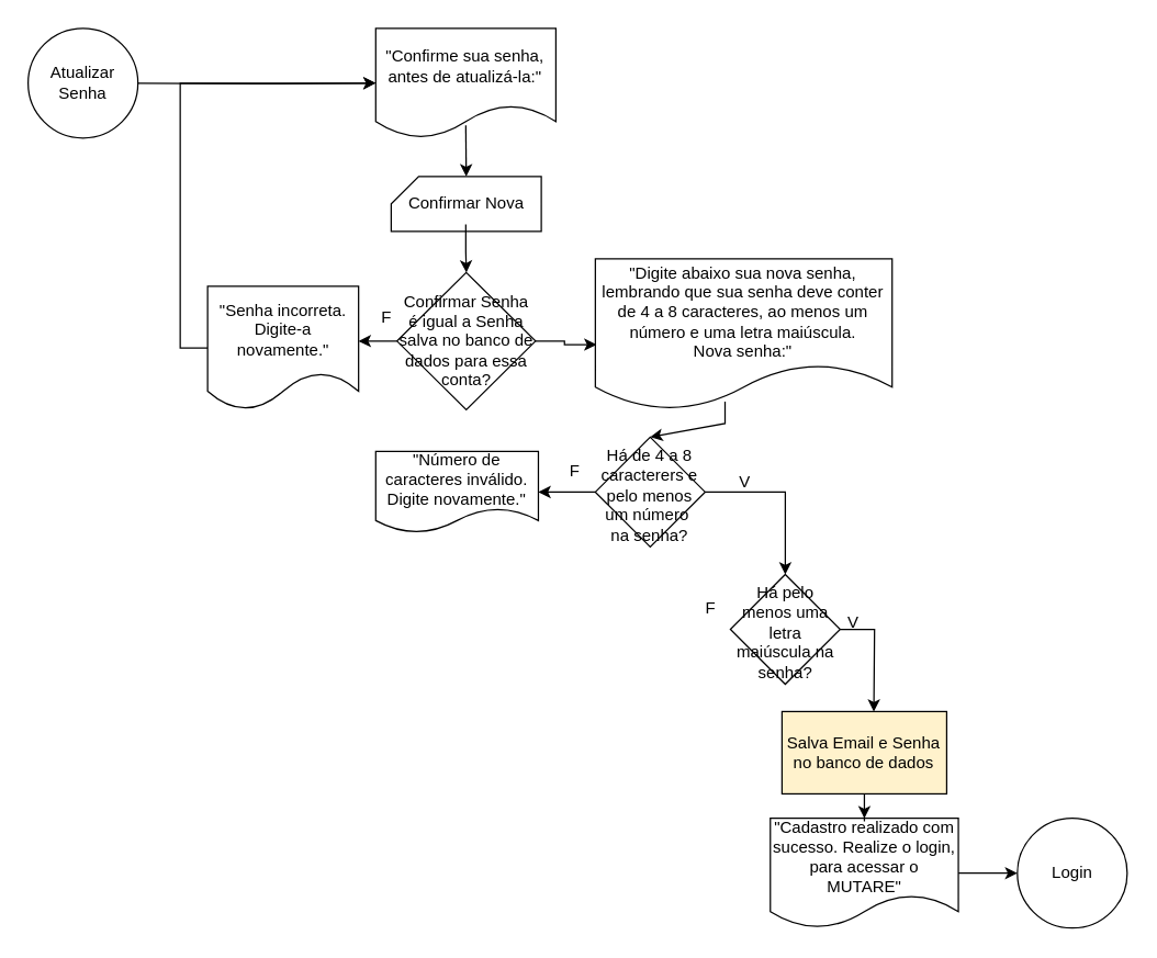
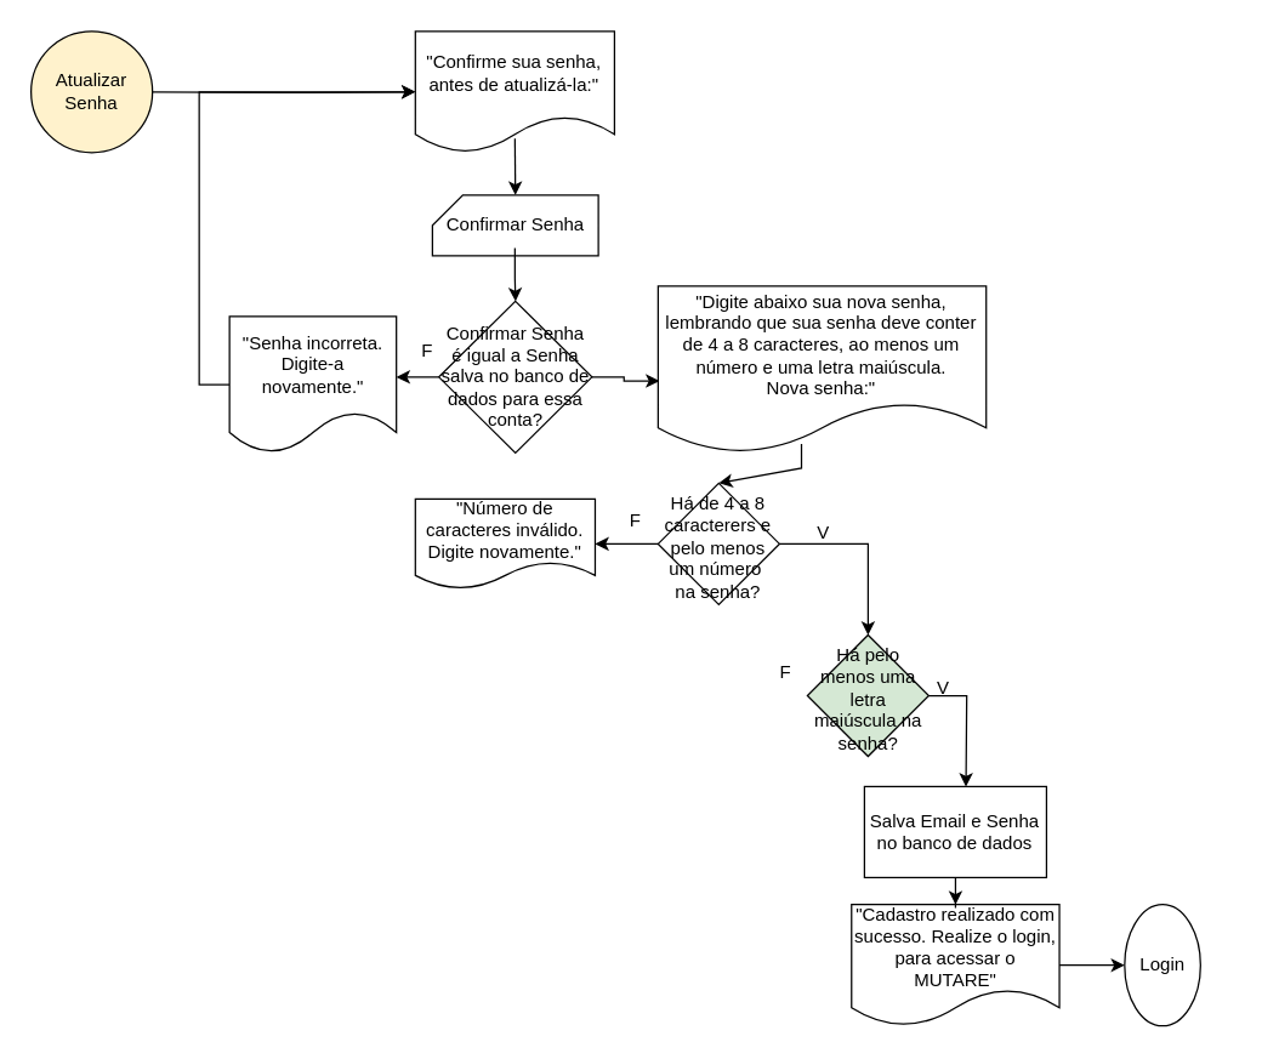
  <mxCell id="0" />
  <mxCell id="1" parent="0" />
  <mxCell id="2" style="edgeStyle=orthogonalEdgeStyle;rounded=0;orthogonalLoop=1;jettySize=auto;html=1;exitX=1;exitY=0.5;exitDx=0;exitDy=0;entryX=0;entryY=0.5;entryDx=0;entryDy=0;" parent="1" edge="1"><mxGeometry relative="1" as="geometry"><mxPoint x="408.56" y="411" as="sourcePoint" /></mxGeometry></mxCell>
  <mxCell id="3" style="edgeStyle=orthogonalEdgeStyle;rounded=0;orthogonalLoop=1;jettySize=auto;html=1;exitX=0;exitY=0.5;exitDx=0;exitDy=0;entryX=0.5;entryY=0;entryDx=0;entryDy=0;" parent="1" edge="1"><mxGeometry relative="1" as="geometry"><mxPoint x="316.69" y="411" as="sourcePoint" /></mxGeometry></mxCell>
  <mxCell id="4" style="edgeStyle=orthogonalEdgeStyle;rounded=0;orthogonalLoop=1;jettySize=auto;html=1;exitX=1;exitY=0.5;exitDx=0;exitDy=0;entryX=0;entryY=0.5;entryDx=0;entryDy=0;" parent="1" edge="1"><mxGeometry relative="1" as="geometry"><mxPoint x="349.18" y="523" as="sourcePoint" /></mxGeometry></mxCell>
  <mxCell id="5" value="" style="edgeStyle=orthogonalEdgeStyle;rounded=0;orthogonalLoop=1;jettySize=auto;html=1;" parent="1" target="6" edge="1"><mxGeometry relative="1" as="geometry"><mxPoint x="100" y="60" as="sourcePoint" /></mxGeometry></mxCell>
  <mxCell id="6" value="&quot;Confirme sua senha, antes de atualizá-la:&quot;" style="shape=document;whiteSpace=wrap;html=1;boundedLbl=1;" parent="1" vertex="1"><mxGeometry x="273.28" y="20" width="131.25" height="80" as="geometry" /></mxCell>
  <mxCell id="7" value="" style="verticalLabelPosition=bottom;verticalAlign=top;html=1;shape=card;whiteSpace=wrap;size=20;arcSize=12;container=1;" parent="1" vertex="1"><mxGeometry x="284.53" y="128" width="109.37" height="40" as="geometry" /></mxCell>
- <mxCell id="8" value="&lt;font style=&quot;font-size: 12px;&quot;&gt;Confirmar Nova&lt;/font&gt;" style="text;html=1;align=center;verticalAlign=middle;resizable=0;points=[];autosize=1;strokeColor=none;fillColor=none;" parent="7" vertex="1"><mxGeometry x="-0.626" y="5" width="110" height="30" as="geometry" /></mxCell>
+ <mxCell id="8" value="&lt;font style=&quot;font-size: 12px;&quot;&gt;Confirmar Senha&lt;/font&gt;" style="text;html=1;align=center;verticalAlign=middle;resizable=0;points=[];autosize=1;strokeColor=none;fillColor=none;" parent="7" vertex="1"><mxGeometry x="-0.626" y="5" width="110" height="30" as="geometry" /></mxCell>
  <mxCell id="9" value="" style="endArrow=classic;html=1;rounded=0;entryX=0.5;entryY=0;entryDx=0;entryDy=0;entryPerimeter=0;exitX=0.5;exitY=0.885;exitDx=0;exitDy=0;exitPerimeter=0;" parent="1" source="6" target="7" edge="1"><mxGeometry width="50" height="50" relative="1" as="geometry"><mxPoint x="384.53" y="78" as="sourcePoint" /><mxPoint x="434.53" y="28" as="targetPoint" /></mxGeometry></mxCell>
  <mxCell id="10" value="" style="edgeStyle=orthogonalEdgeStyle;rounded=0;orthogonalLoop=1;jettySize=auto;html=1;" parent="1" source="12" edge="1"><mxGeometry relative="1" as="geometry"><mxPoint x="260.78" y="248.059" as="targetPoint" /></mxGeometry></mxCell>
  <mxCell id="11" style="edgeStyle=orthogonalEdgeStyle;rounded=0;orthogonalLoop=1;jettySize=auto;html=1;exitX=1;exitY=0.5;exitDx=0;exitDy=0;entryX=0.004;entryY=0.569;entryDx=0;entryDy=0;entryPerimeter=0;" parent="1" source="12" target="17" edge="1"><mxGeometry relative="1" as="geometry"><Array as="points"><mxPoint x="410.78" y="248" /><mxPoint x="410.78" y="251" /></Array></mxGeometry></mxCell>
  <mxCell id="12" value="Confirmar Senha é igual a Senha salva no banco de dados para essa conta?" style="rhombus;whiteSpace=wrap;html=1;" parent="1" vertex="1"><mxGeometry x="288.75" y="198" width="100.94" height="100" as="geometry" /></mxCell>
  <mxCell id="13" value="" style="edgeStyle=orthogonalEdgeStyle;rounded=0;orthogonalLoop=1;jettySize=auto;html=1;" parent="1" source="8" target="12" edge="1"><mxGeometry relative="1" as="geometry" /></mxCell>
  <mxCell id="14" style="edgeStyle=orthogonalEdgeStyle;rounded=0;orthogonalLoop=1;jettySize=auto;html=1;exitX=0;exitY=0.5;exitDx=0;exitDy=0;entryX=0;entryY=0.5;entryDx=0;entryDy=0;" parent="1" source="15" target="6" edge="1"><mxGeometry relative="1" as="geometry" /></mxCell>
  <mxCell id="15" value="&quot;Senha incorreta. Digite-a novamente.&quot;" style="shape=document;whiteSpace=wrap;html=1;boundedLbl=1;" parent="1" vertex="1"><mxGeometry x="150.78" y="208" width="110" height="90" as="geometry" /></mxCell>
  <mxCell id="16" value="F" style="text;html=1;align=center;verticalAlign=middle;resizable=0;points=[];autosize=1;strokeColor=none;fillColor=none;" parent="1" vertex="1"><mxGeometry x="265.78" y="216" width="30" height="30" as="geometry" /></mxCell>
  <mxCell id="17" value="&quot;Digite abaixo sua nova senha, lembrando que s&lt;span style=&quot;text-align: left;&quot;&gt;ua senha deve conter de 4 a 8 caracteres, ao menos um número e uma letra maiúscula.&lt;/span&gt;&lt;div&gt;Nova senha:&quot;&lt;/div&gt;" style="shape=document;whiteSpace=wrap;html=1;boundedLbl=1;" parent="1" vertex="1"><mxGeometry x="433.28" y="188" width="216.25" height="110" as="geometry" /></mxCell>
  <mxCell id="18" value="Há de 4 a 8 caracterers e pelo menos um número&amp;nbsp; na senha?" style="rhombus;whiteSpace=wrap;html=1;verticalAlign=top;arcSize=12;" parent="1" vertex="1"><mxGeometry x="433.28" y="318" width="80" height="80" as="geometry" /></mxCell>
- <mxCell id="19" value="Login" style="ellipse;whiteSpace=wrap;html=1;" parent="1" vertex="1"><mxGeometry x="740.78" y="595.81" width="80" height="80" as="geometry" /></mxCell>
+ <mxCell id="19" value="Login" style="ellipse;whiteSpace=wrap;html=1;" parent="1" vertex="1"><mxGeometry x="740.78" y="595.81" width="50" height="80" as="geometry" /></mxCell>
  <mxCell id="20" style="edgeStyle=orthogonalEdgeStyle;rounded=0;orthogonalLoop=1;jettySize=auto;html=1;exitX=1;exitY=0.5;exitDx=0;exitDy=0;entryX=0;entryY=0.5;entryDx=0;entryDy=0;" parent="1" source="21" target="19" edge="1"><mxGeometry relative="1" as="geometry" /></mxCell>
  <mxCell id="21" value="&quot;Cadastro realizado com sucesso. Realize o login, para acessar o MUTARE&lt;span style=&quot;background-color: transparent; color: light-dark(rgb(0, 0, 0), rgb(255, 255, 255));&quot;&gt;&quot;&lt;/span&gt;" style="shape=document;whiteSpace=wrap;html=1;boundedLbl=1;" parent="1" vertex="1"><mxGeometry x="560.78" y="595.81" width="137" height="80" as="geometry" /></mxCell>
  <mxCell id="22" value="" style="edgeStyle=orthogonalEdgeStyle;rounded=0;orthogonalLoop=1;jettySize=auto;html=1;" parent="1" source="23" target="21" edge="1"><mxGeometry relative="1" as="geometry" /></mxCell>
- <mxCell id="23" value="Salva Email e Senha no banco de dados" style="rounded=0;whiteSpace=wrap;html=1;fillColor=#fff2cc;" parent="1" vertex="1"><mxGeometry x="569.28" y="518" width="120" height="60" as="geometry" /></mxCell>
+ <mxCell id="23" value="Salva Email e Senha no banco de dados" style="rounded=0;whiteSpace=wrap;html=1;" parent="1" vertex="1"><mxGeometry x="569.28" y="518" width="120" height="60" as="geometry" /></mxCell>
  <mxCell id="24" value="&lt;div&gt;&quot;Número de caracteres inválido. Digite novamente.&quot;&lt;/div&gt;" style="shape=document;whiteSpace=wrap;html=1;boundedLbl=1;" parent="1" vertex="1"><mxGeometry x="273.28" y="328.31" width="118.5" height="59.38" as="geometry" /></mxCell>
  <mxCell id="25" style="edgeStyle=orthogonalEdgeStyle;rounded=0;orthogonalLoop=1;jettySize=auto;html=1;entryX=1;entryY=0.5;entryDx=0;entryDy=0;exitX=0;exitY=0.5;exitDx=0;exitDy=0;" parent="1" source="18" target="24" edge="1"><mxGeometry relative="1" as="geometry"><mxPoint x="343.28" y="395.49" as="sourcePoint" /></mxGeometry></mxCell>
  <mxCell id="26" value="F" style="text;html=1;align=center;verticalAlign=middle;resizable=0;points=[];autosize=1;strokeColor=none;fillColor=none;" parent="1" vertex="1"><mxGeometry x="403.28" y="328.31" width="30" height="30" as="geometry" /></mxCell>
  <mxCell id="27" value="V" style="text;html=1;align=center;verticalAlign=middle;resizable=0;points=[];autosize=1;strokeColor=none;fillColor=none;" parent="1" vertex="1"><mxGeometry x="526.79" y="336.09" width="30" height="30" as="geometry" /></mxCell>
  <mxCell id="28" style="edgeStyle=orthogonalEdgeStyle;rounded=0;orthogonalLoop=1;jettySize=auto;html=1;exitX=1;exitY=0.5;exitDx=0;exitDy=0;entryX=0.5;entryY=0;entryDx=0;entryDy=0;" parent="1" source="29" edge="1"><mxGeometry relative="1" as="geometry"><mxPoint x="636.18" y="518.09" as="targetPoint" /></mxGeometry></mxCell>
- <mxCell id="29" value="Há pelo menos uma letra maiúscula na senha?" style="rhombus;whiteSpace=wrap;html=1;verticalAlign=top;arcSize=12;" parent="1" vertex="1"><mxGeometry x="531.68" y="418.09" width="80" height="80" as="geometry" /></mxCell>
+ <mxCell id="29" value="Há pelo menos uma letra maiúscula na senha?" style="rhombus;whiteSpace=wrap;html=1;verticalAlign=top;arcSize=12;fillColor=#d5e8d4;" parent="1" vertex="1"><mxGeometry x="531.68" y="418.09" width="80" height="80" as="geometry" /></mxCell>
  <mxCell id="30" value="F" style="text;html=1;align=center;verticalAlign=middle;resizable=0;points=[];autosize=1;strokeColor=none;fillColor=none;" parent="1" vertex="1"><mxGeometry x="501.68" y="428.18" width="30" height="30" as="geometry" /></mxCell>
  <mxCell id="31" value="" style="endArrow=classic;html=1;rounded=0;exitX=1;exitY=0.5;exitDx=0;exitDy=0;entryX=0.5;entryY=0;entryDx=0;entryDy=0;" parent="1" source="18" target="29" edge="1"><mxGeometry width="50" height="50" relative="1" as="geometry"><mxPoint x="515.68" y="388.09" as="sourcePoint" /><mxPoint x="605.68" y="508.09" as="targetPoint" /><Array as="points"><mxPoint x="571.68" y="358.09" /></Array></mxGeometry></mxCell>
  <mxCell id="32" value="V" style="text;html=1;align=center;verticalAlign=middle;resizable=0;points=[];autosize=1;strokeColor=none;fillColor=none;" parent="1" vertex="1"><mxGeometry x="605.68" y="438.09" width="30" height="30" as="geometry" /></mxCell>
  <mxCell id="33" value="" style="endArrow=classic;html=1;rounded=0;entryX=0.5;entryY=0;entryDx=0;entryDy=0;exitX=0.437;exitY=0.946;exitDx=0;exitDy=0;exitPerimeter=0;" parent="1" source="17" target="18" edge="1"><mxGeometry width="50" height="50" relative="1" as="geometry"><mxPoint x="600.78" y="488" as="sourcePoint" /><mxPoint x="650.78" y="438" as="targetPoint" /><Array as="points"><mxPoint x="527.78" y="308" /></Array></mxGeometry></mxCell>
- <mxCell id="34" value="Atualizar Senha" style="ellipse;whiteSpace=wrap;html=1;" vertex="1" parent="1"><mxGeometry x="20" y="20" width="80" height="80" as="geometry" /></mxCell>
+ <mxCell id="34" value="Atualizar Senha" style="ellipse;whiteSpace=wrap;html=1;fillColor=#fff2cc;" vertex="1" parent="1"><mxGeometry x="20" y="20" width="80" height="80" as="geometry" /></mxCell>
